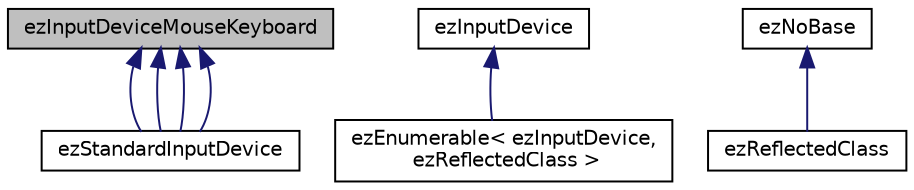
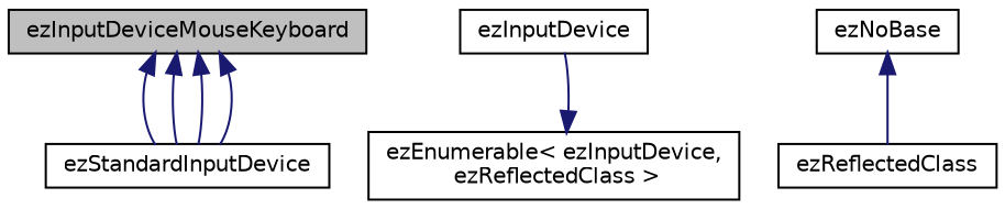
  digraph {
    node [color=black fillcolor=white fontname=Helvetica fontsize=10 shape=record style=filled]
    edge [color=midnightblue dir=back fontname=Helvetica fontsize=10 labelfontname=Helvetica labelfontsize=10 style=solid]
    n1 [fillcolor=grey75 fontcolor=black height=0.2 label=ezInputDeviceMouseKeyboard width=0.4]
    n2 [height=0.2 label=ezStandardInputDevice width=0.4]
    n3 [height=0.2 label=ezInputDevice width=0.4]
    n4 [height=0.2 label="ezEnumerable\< ezInputDevice,\l ezReflectedClass \>" width=0.4]
    n5 [height=0.2 label=ezReflectedClass width=0.4]
    n6 [height=0.2 label=ezNoBase width=0.4]
    n1 -> n2
    n1 -> n2
    n1 -> n2
    n1 -> n2
-   n3 -> n4
+   n4 -> n3
    n6 -> n5
  }
